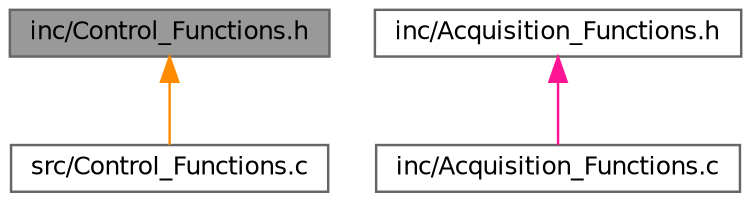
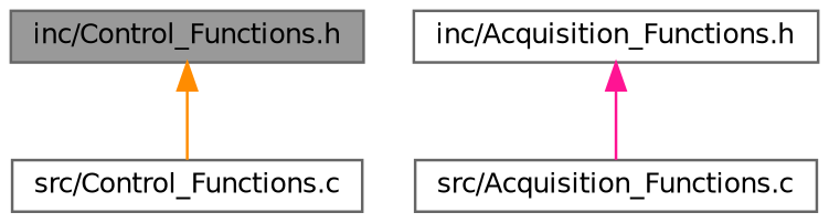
  digraph {
    node [color=grey40 fillcolor=white fontname=Helvetica fontsize=10 shape=box style=filled]
    edge [dir=back fontname=Helvetica fontsize=10 labelfontname=Helvetica labelfontsize=10 style=solid]
    n1 [color=gray40 fillcolor=grey60 fontcolor=black height=0.2 label="inc/Control_Functions.h" width=0.4]
    n2 [height=0.2 label="src/Control_Functions.c" width=0.4]
    n3 [height=0.2 label="inc/Acquisition_Functions.h" width=0.4]
-   n4 [height=0.2 label="inc/Acquisition_Functions.c" width=0.4]
+   n4 [height=0.2 label="src/Acquisition_Functions.c" width=0.4]
    n1 -> n2 [color=darkorange]
    n3 -> n4 [color=deeppink]
  }
